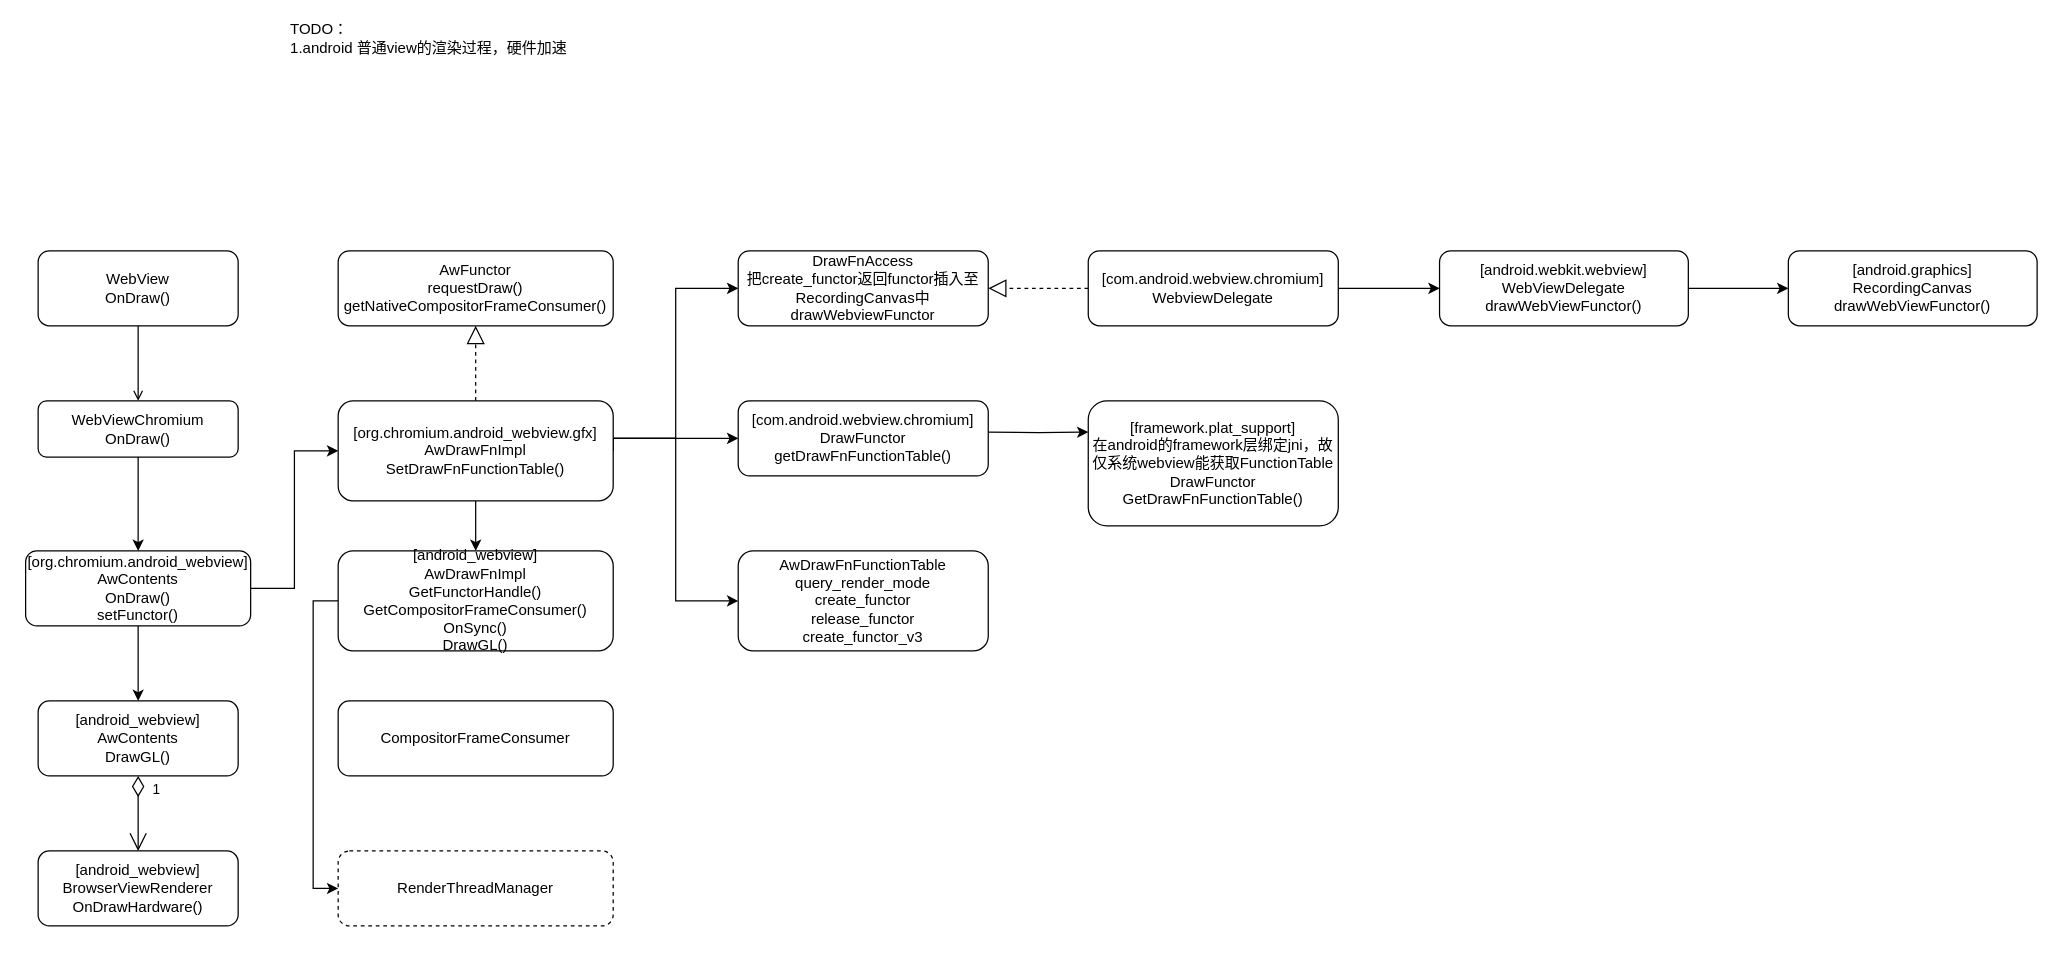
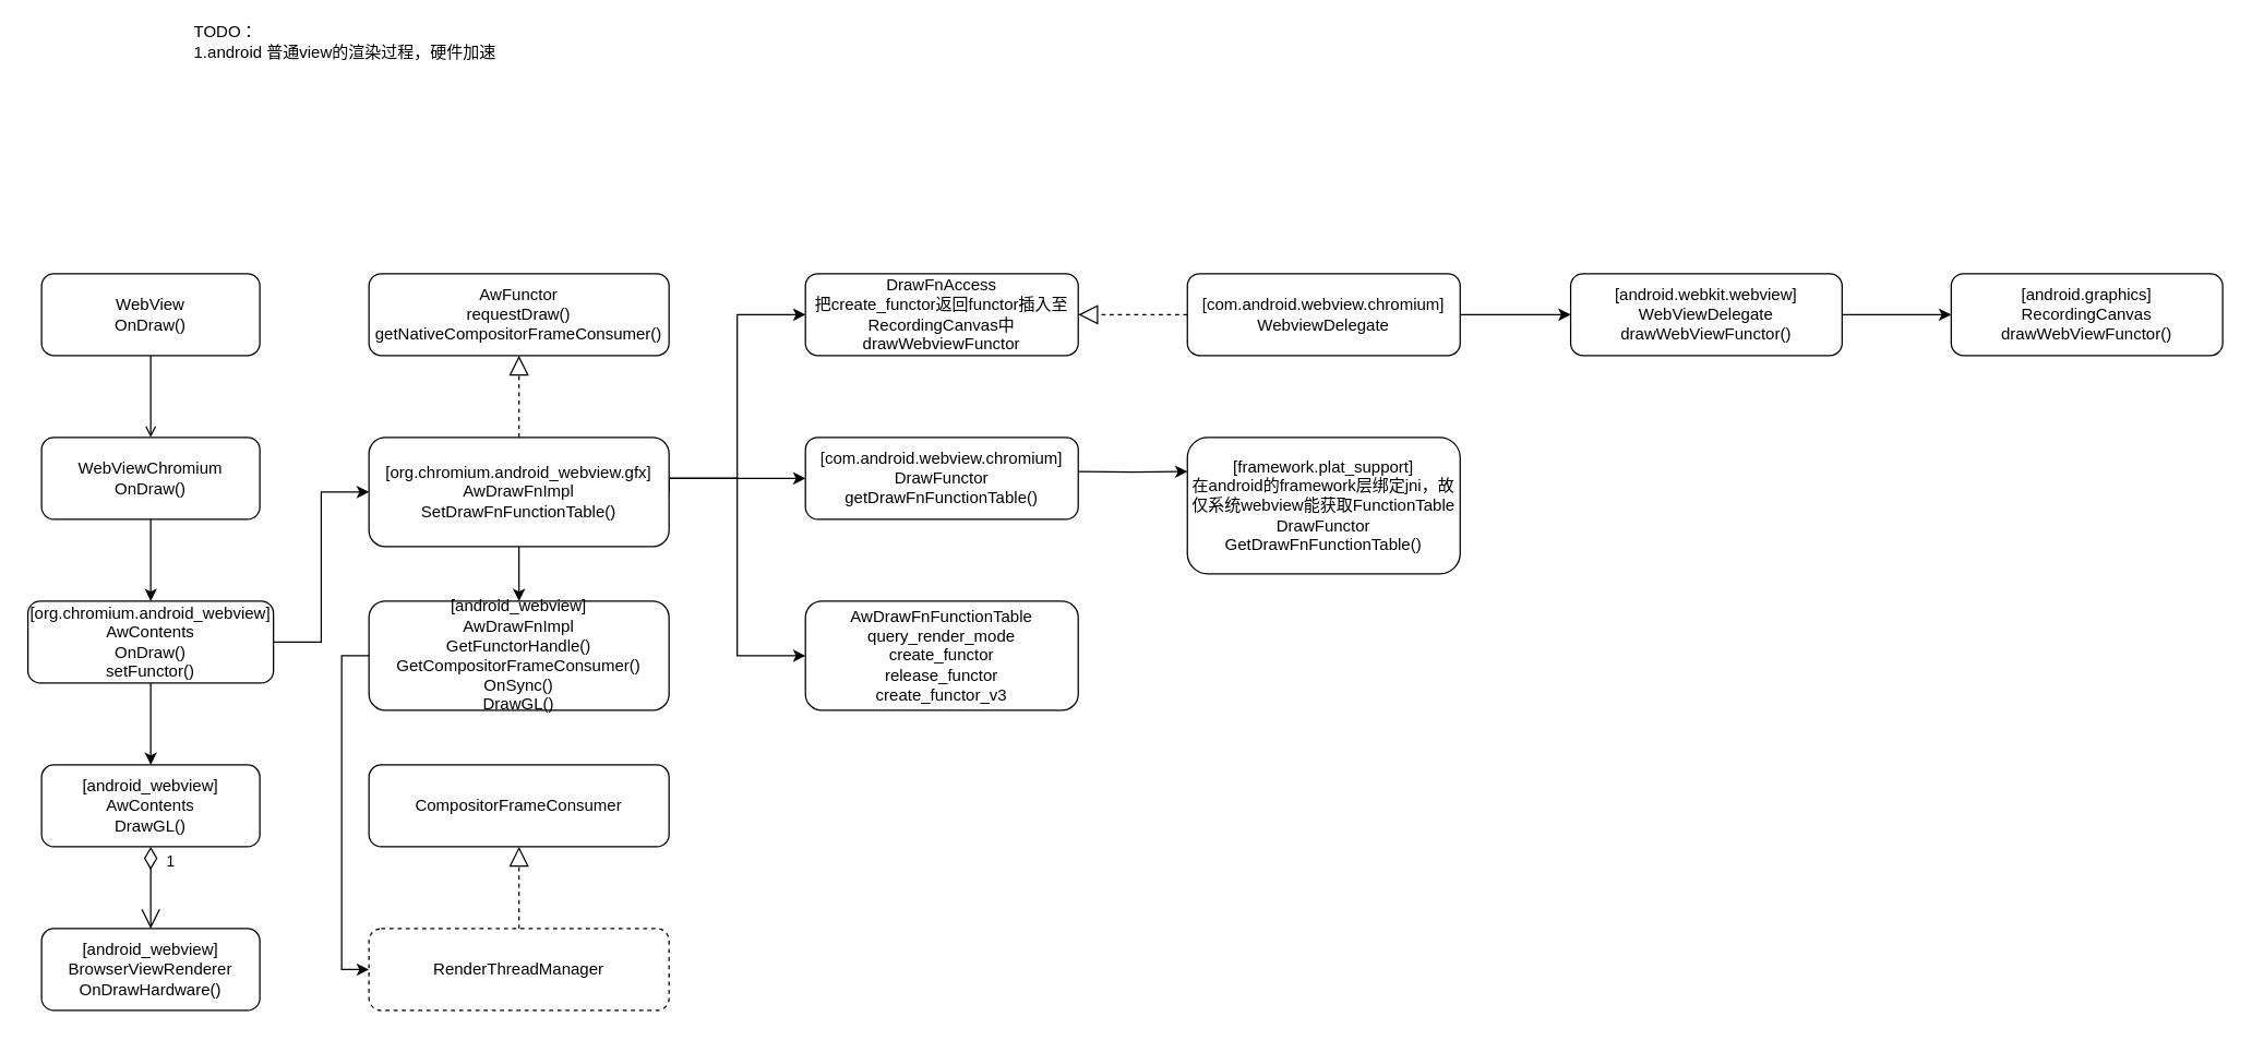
  <mxCell id="0" />
  <mxCell id="1" parent="0" />
- <mxCell id="2" value="TODO：&lt;br&gt;&lt;div style=&quot;&quot;&gt;&lt;span&gt;1.android 普通view的渲染过程，硬件加速&lt;/span&gt;&lt;/div&gt;" style="text;html=1;strokeColor=none;fillColor=none;align=left;verticalAlign=middle;whiteSpace=wrap;rounded=0;" parent="1" vertex="1"><mxGeometry x="230" y="20" width="280" height="20" as="geometry" /></mxCell>
+ <mxCell id="2" value="TODO：&lt;br&gt;&lt;div style=&quot;&quot;&gt;&lt;span&gt;1.android 普通view的渲染过程，硬件加速&lt;/span&gt;&lt;/div&gt;" style="text;html=1;strokeColor=none;fillColor=none;align=left;verticalAlign=middle;whiteSpace=wrap;rounded=0;" parent="1" vertex="1"><mxGeometry x="140" y="20" width="280" height="20" as="geometry" /></mxCell>
  <mxCell id="3" style="edgeStyle=orthogonalEdgeStyle;rounded=0;orthogonalLoop=1;jettySize=auto;html=1;exitX=0.5;exitY=1;exitDx=0;exitDy=0;endArrow=open;" parent="1" source="4" target="6" edge="1"><mxGeometry relative="1" as="geometry" /></mxCell>
  <mxCell id="4" value="WebView&lt;br&gt;OnDraw()" style="rounded=1;whiteSpace=wrap;html=1;align=center;" parent="1" vertex="1"><mxGeometry x="30" y="200" width="160" height="60" as="geometry" /></mxCell>
  <mxCell id="5" style="edgeStyle=orthogonalEdgeStyle;rounded=0;orthogonalLoop=1;jettySize=auto;html=1;exitX=0.5;exitY=1;exitDx=0;exitDy=0;entryX=0.5;entryY=0;entryDx=0;entryDy=0;" parent="1" source="6" target="8" edge="1"><mxGeometry relative="1" as="geometry" /></mxCell>
- <mxCell id="6" value="WebViewChromium&lt;br&gt;OnDraw()" style="rounded=1;whiteSpace=wrap;html=1;align=center;" parent="1" vertex="1"><mxGeometry x="30" y="320" width="160" height="45" as="geometry" /></mxCell>
+ <mxCell id="6" value="WebViewChromium&lt;br&gt;OnDraw()" style="rounded=1;whiteSpace=wrap;html=1;align=center;" parent="1" vertex="1"><mxGeometry x="30" y="320" width="160" height="60" as="geometry" /></mxCell>
  <mxCell id="7" style="edgeStyle=orthogonalEdgeStyle;rounded=0;orthogonalLoop=1;jettySize=auto;html=1;exitX=0.5;exitY=1;exitDx=0;exitDy=0;" parent="1" source="8" target="11" edge="1"><mxGeometry relative="1" as="geometry" /></mxCell>
  <mxCell id="8" value="[org.chromium.android_webview]&lt;br&gt;AwContents&lt;br&gt;OnDraw()&lt;br&gt;setFunctor()" style="rounded=1;whiteSpace=wrap;html=1;align=center;" parent="1" vertex="1"><mxGeometry x="20" y="440" width="180" height="60" as="geometry" /></mxCell>
  <mxCell id="9" value="AwFunctor&lt;br&gt;requestDraw()&lt;br&gt;getNativeCompositorFrameConsumer()" style="rounded=1;whiteSpace=wrap;html=1;align=center;" parent="1" vertex="1"><mxGeometry x="270" y="200" width="220" height="60" as="geometry" /></mxCell>
  <mxCell id="10" style="edgeStyle=orthogonalEdgeStyle;rounded=0;orthogonalLoop=1;jettySize=auto;html=1;exitX=1;exitY=0.5;exitDx=0;exitDy=0;entryX=0;entryY=0.5;entryDx=0;entryDy=0;" parent="1" source="8" target="16" edge="1"><mxGeometry relative="1" as="geometry" /></mxCell>
  <mxCell id="11" value="[android_webview]&lt;br&gt;AwContents&lt;br&gt;DrawGL()" style="rounded=1;whiteSpace=wrap;html=1;align=center;" parent="1" vertex="1"><mxGeometry x="30" y="560" width="160" height="60" as="geometry" /></mxCell>
  <mxCell id="12" style="edgeStyle=orthogonalEdgeStyle;rounded=0;orthogonalLoop=1;jettySize=auto;html=1;exitX=1;exitY=0.5;exitDx=0;exitDy=0;entryX=0;entryY=0.5;entryDx=0;entryDy=0;" parent="1" source="16" target="18" edge="1"><mxGeometry relative="1" as="geometry"><Array as="points"><mxPoint x="490" y="350" /></Array></mxGeometry></mxCell>
  <mxCell id="13" style="edgeStyle=orthogonalEdgeStyle;rounded=0;orthogonalLoop=1;jettySize=auto;html=1;exitX=1;exitY=0.5;exitDx=0;exitDy=0;entryX=0;entryY=0.5;entryDx=0;entryDy=0;" parent="1" source="16" target="19" edge="1"><mxGeometry relative="1" as="geometry"><Array as="points"><mxPoint x="490" y="350" /><mxPoint x="540" y="350" /><mxPoint x="540" y="230" /></Array></mxGeometry></mxCell>
  <mxCell id="14" style="edgeStyle=orthogonalEdgeStyle;rounded=0;orthogonalLoop=1;jettySize=auto;html=1;exitX=1;exitY=0.5;exitDx=0;exitDy=0;entryX=0;entryY=0.5;entryDx=0;entryDy=0;" parent="1" source="16" target="29" edge="1"><mxGeometry relative="1" as="geometry"><Array as="points"><mxPoint x="490" y="350" /><mxPoint x="540" y="350" /><mxPoint x="540" y="480" /></Array></mxGeometry></mxCell>
  <mxCell id="15" style="edgeStyle=orthogonalEdgeStyle;rounded=0;orthogonalLoop=1;jettySize=auto;html=1;exitX=0.5;exitY=1;exitDx=0;exitDy=0;" parent="1" source="16" target="31" edge="1"><mxGeometry relative="1" as="geometry" /></mxCell>
  <mxCell id="16" value="[org.chromium.android_webview.gfx]&lt;br&gt;AwDrawFnImpl&lt;br&gt;SetDrawFnFunctionTable()" style="rounded=1;whiteSpace=wrap;html=1;align=center;" parent="1" vertex="1"><mxGeometry x="270" y="320" width="220" height="80" as="geometry" /></mxCell>
  <mxCell id="17" style="edgeStyle=orthogonalEdgeStyle;rounded=0;orthogonalLoop=1;jettySize=auto;html=1;entryX=0;entryY=0.25;entryDx=0;entryDy=0;" parent="1" target="35" edge="1"><mxGeometry relative="1" as="geometry"><mxPoint x="790" y="345" as="sourcePoint" /></mxGeometry></mxCell>
  <mxCell id="18" value="[com.android.webview.chromium]&lt;br&gt;DrawFunctor&lt;br&gt;getDrawFnFunctionTable()" style="rounded=1;whiteSpace=wrap;html=1;align=center;" parent="1" vertex="1"><mxGeometry x="590" y="320" width="200" height="60" as="geometry" /></mxCell>
  <mxCell id="19" value="DrawFnAccess&lt;br&gt;把create_functor返回functor插入至RecordingCanvas中&lt;br&gt;drawWebviewFunctor" style="rounded=1;whiteSpace=wrap;html=1;align=center;" parent="1" vertex="1"><mxGeometry x="590" y="200" width="200" height="60" as="geometry" /></mxCell>
  <mxCell id="20" style="edgeStyle=orthogonalEdgeStyle;rounded=0;orthogonalLoop=1;jettySize=auto;html=1;exitX=1;exitY=0.5;exitDx=0;exitDy=0;" parent="1" source="21" target="25" edge="1"><mxGeometry relative="1" as="geometry" /></mxCell>
  <mxCell id="21" value="[android.webkit.webview]&lt;br&gt;WebViewDelegate&lt;br&gt;drawWebViewFunctor()" style="rounded=1;whiteSpace=wrap;html=1;align=center;" parent="1" vertex="1"><mxGeometry x="1151" y="200" width="199" height="60" as="geometry" /></mxCell>
  <mxCell id="22" style="edgeStyle=orthogonalEdgeStyle;rounded=0;orthogonalLoop=1;jettySize=auto;html=1;" parent="1" source="23" target="21" edge="1"><mxGeometry relative="1" as="geometry"><Array as="points"><mxPoint x="1070" y="230" /></Array></mxGeometry></mxCell>
  <mxCell id="23" value="[com.android.webview.chromium]&lt;br&gt;WebviewDelegate" style="rounded=1;whiteSpace=wrap;html=1;align=center;" parent="1" vertex="1"><mxGeometry x="870" y="200" width="200" height="60" as="geometry" /></mxCell>
  <mxCell id="24" value="" style="endArrow=block;dashed=1;endFill=0;endSize=12;html=1;exitX=0;exitY=0.5;exitDx=0;exitDy=0;entryX=1;entryY=0.5;entryDx=0;entryDy=0;" parent="1" source="23" target="19" edge="1"><mxGeometry width="160" relative="1" as="geometry"><mxPoint x="920" y="420" as="sourcePoint" /><mxPoint x="1080" y="420" as="targetPoint" /></mxGeometry></mxCell>
  <mxCell id="25" value="[android.graphics]&lt;br&gt;RecordingCanvas&lt;br&gt;drawWebViewFunctor()" style="rounded=1;whiteSpace=wrap;html=1;align=center;" parent="1" vertex="1"><mxGeometry x="1430" y="200" width="199" height="60" as="geometry" /></mxCell>
  <mxCell id="26" value="RenderThreadManager" style="rounded=1;whiteSpace=wrap;html=1;align=center;dashed=1;" parent="1" vertex="1"><mxGeometry x="270" y="680" width="220" height="60" as="geometry" /></mxCell>
  <mxCell id="27" value="CompositorFrameConsumer" style="rounded=1;whiteSpace=wrap;html=1;align=center;" parent="1" vertex="1"><mxGeometry x="270" y="560" width="220" height="60" as="geometry" /></mxCell>
+ <mxCell id="28" value="" style="endArrow=block;dashed=1;endFill=0;endSize=12;html=1;exitX=0.5;exitY=0;exitDx=0;exitDy=0;" parent="1" source="26" target="27" edge="1"><mxGeometry width="160" relative="1" as="geometry"><mxPoint x="480" y="520" as="sourcePoint" /><mxPoint x="640" y="520" as="targetPoint" /></mxGeometry></mxCell>
  <mxCell id="29" value="AwDrawFnFunctionTable&lt;br&gt;query_render_mode&lt;br&gt;create_functor&lt;br&gt;release_functor&lt;br&gt;create_functor_v3" style="rounded=1;whiteSpace=wrap;html=1;align=center;" parent="1" vertex="1"><mxGeometry x="590" y="440" width="200" height="80" as="geometry" /></mxCell>
  <mxCell id="30" style="edgeStyle=orthogonalEdgeStyle;rounded=0;orthogonalLoop=1;jettySize=auto;html=1;exitX=0;exitY=0.5;exitDx=0;exitDy=0;entryX=0;entryY=0.5;entryDx=0;entryDy=0;" parent="1" source="31" target="26" edge="1"><mxGeometry relative="1" as="geometry" /></mxCell>
  <mxCell id="31" value="[android_webview]&lt;br&gt;AwDrawFnImpl&lt;br&gt;GetFunctorHandle()&lt;br&gt;GetCompositorFrameConsumer()&lt;br&gt;OnSync()&lt;br&gt;DrawGL()" style="rounded=1;whiteSpace=wrap;html=1;align=center;" parent="1" vertex="1"><mxGeometry x="270" y="440" width="220" height="80" as="geometry" /></mxCell>
  <mxCell id="32" value="" style="endArrow=block;dashed=1;endFill=0;endSize=12;html=1;exitX=0.5;exitY=0;exitDx=0;exitDy=0;" parent="1" source="16" target="9" edge="1"><mxGeometry width="160" relative="1" as="geometry"><mxPoint x="381" y="330" as="sourcePoint" /><mxPoint x="390" y="630" as="targetPoint" /></mxGeometry></mxCell>
  <mxCell id="33" value="[android_webview]&lt;br&gt;BrowserViewRenderer&lt;br&gt;OnDrawHardware()" style="rounded=1;whiteSpace=wrap;html=1;align=center;" parent="1" vertex="1"><mxGeometry x="30" y="680" width="160" height="60" as="geometry" /></mxCell>
  <mxCell id="34" value="1" style="endArrow=open;html=1;endSize=12;startArrow=diamondThin;startSize=14;startFill=0;edgeStyle=orthogonalEdgeStyle;align=left;verticalAlign=bottom;exitX=0.5;exitY=1;exitDx=0;exitDy=0;entryX=0.5;entryY=0;entryDx=0;entryDy=0;" parent="1" source="11" target="33" edge="1"><mxGeometry x="-0.333" y="10" relative="1" as="geometry"><mxPoint x="620" y="600" as="sourcePoint" /><mxPoint x="780" y="600" as="targetPoint" /><mxPoint as="offset" /></mxGeometry></mxCell>
  <mxCell id="35" value="[framework.plat_support]&lt;br&gt;在android的framework层绑定jni，故仅系统webview能获取FunctionTable&lt;br&gt;DrawFunctor&lt;br&gt;GetDrawFnFunctionTable()" style="rounded=1;whiteSpace=wrap;html=1;align=center;" parent="1" vertex="1"><mxGeometry x="870" y="320" width="200" height="100" as="geometry" /></mxCell>
